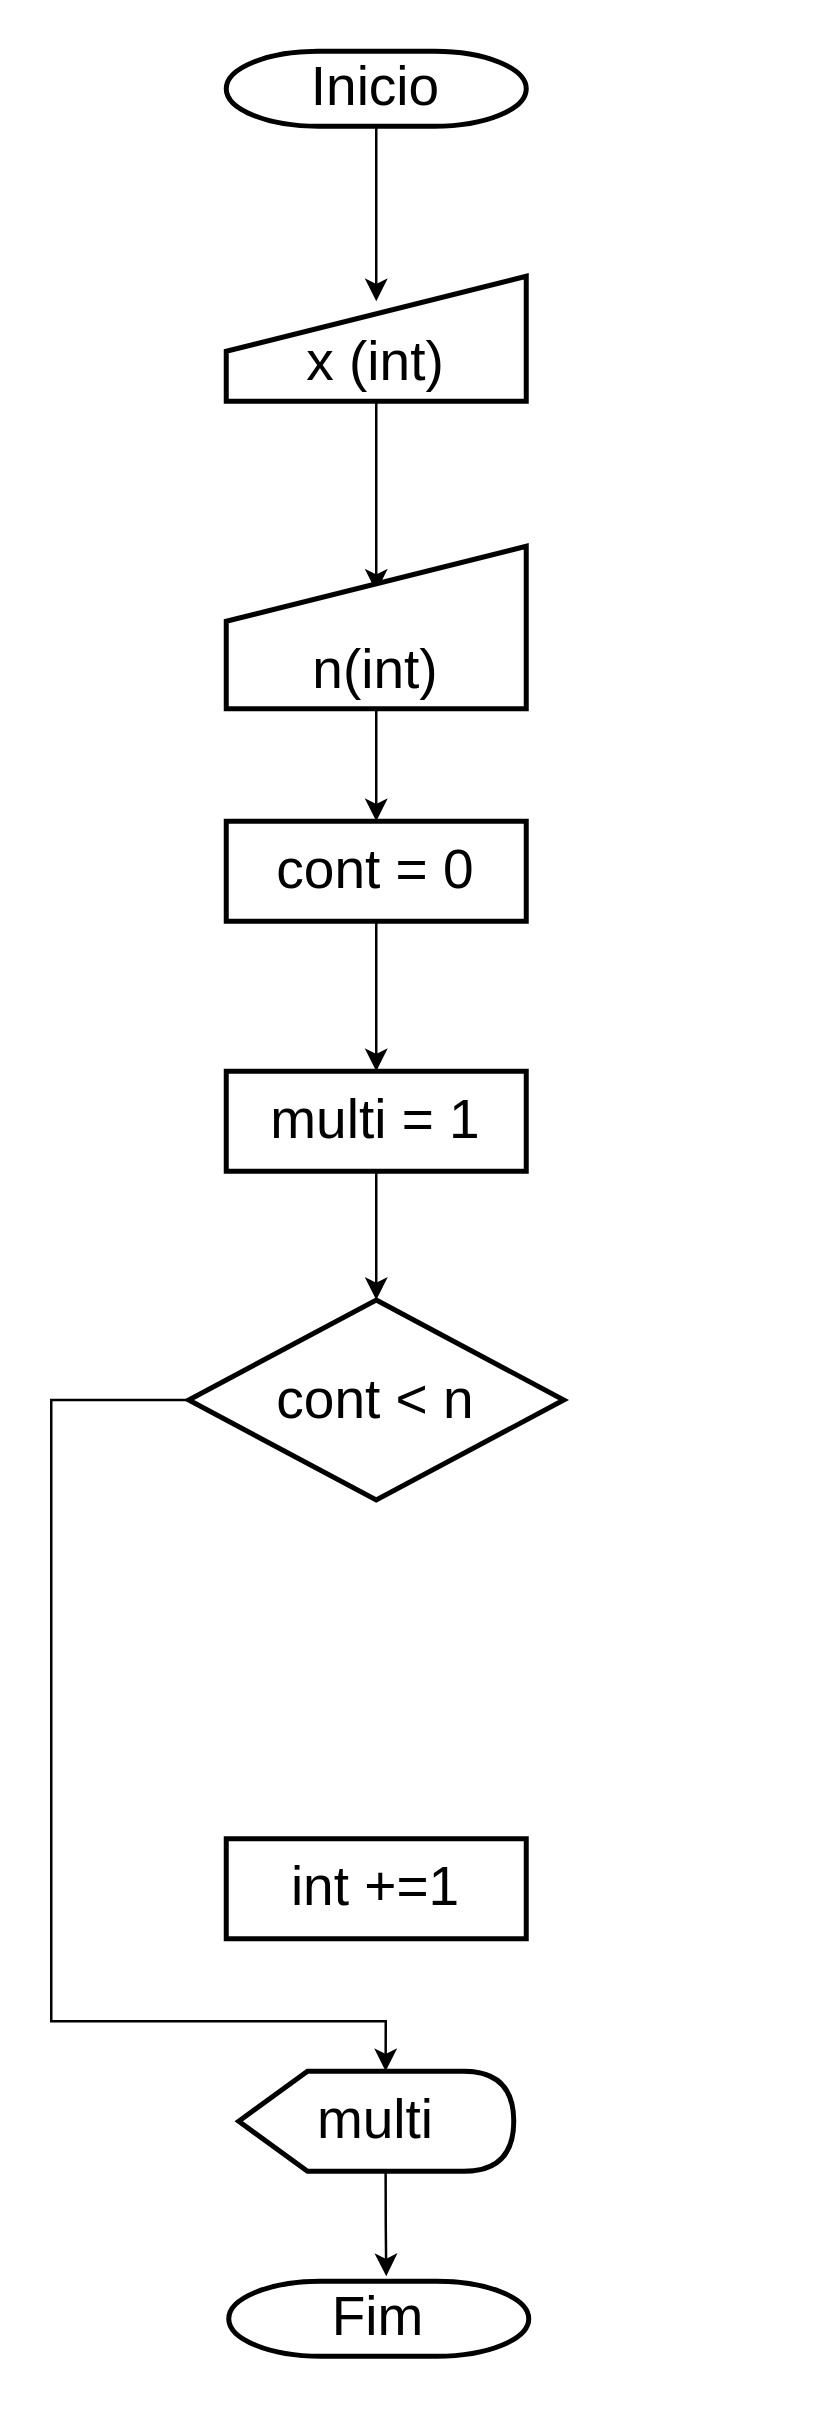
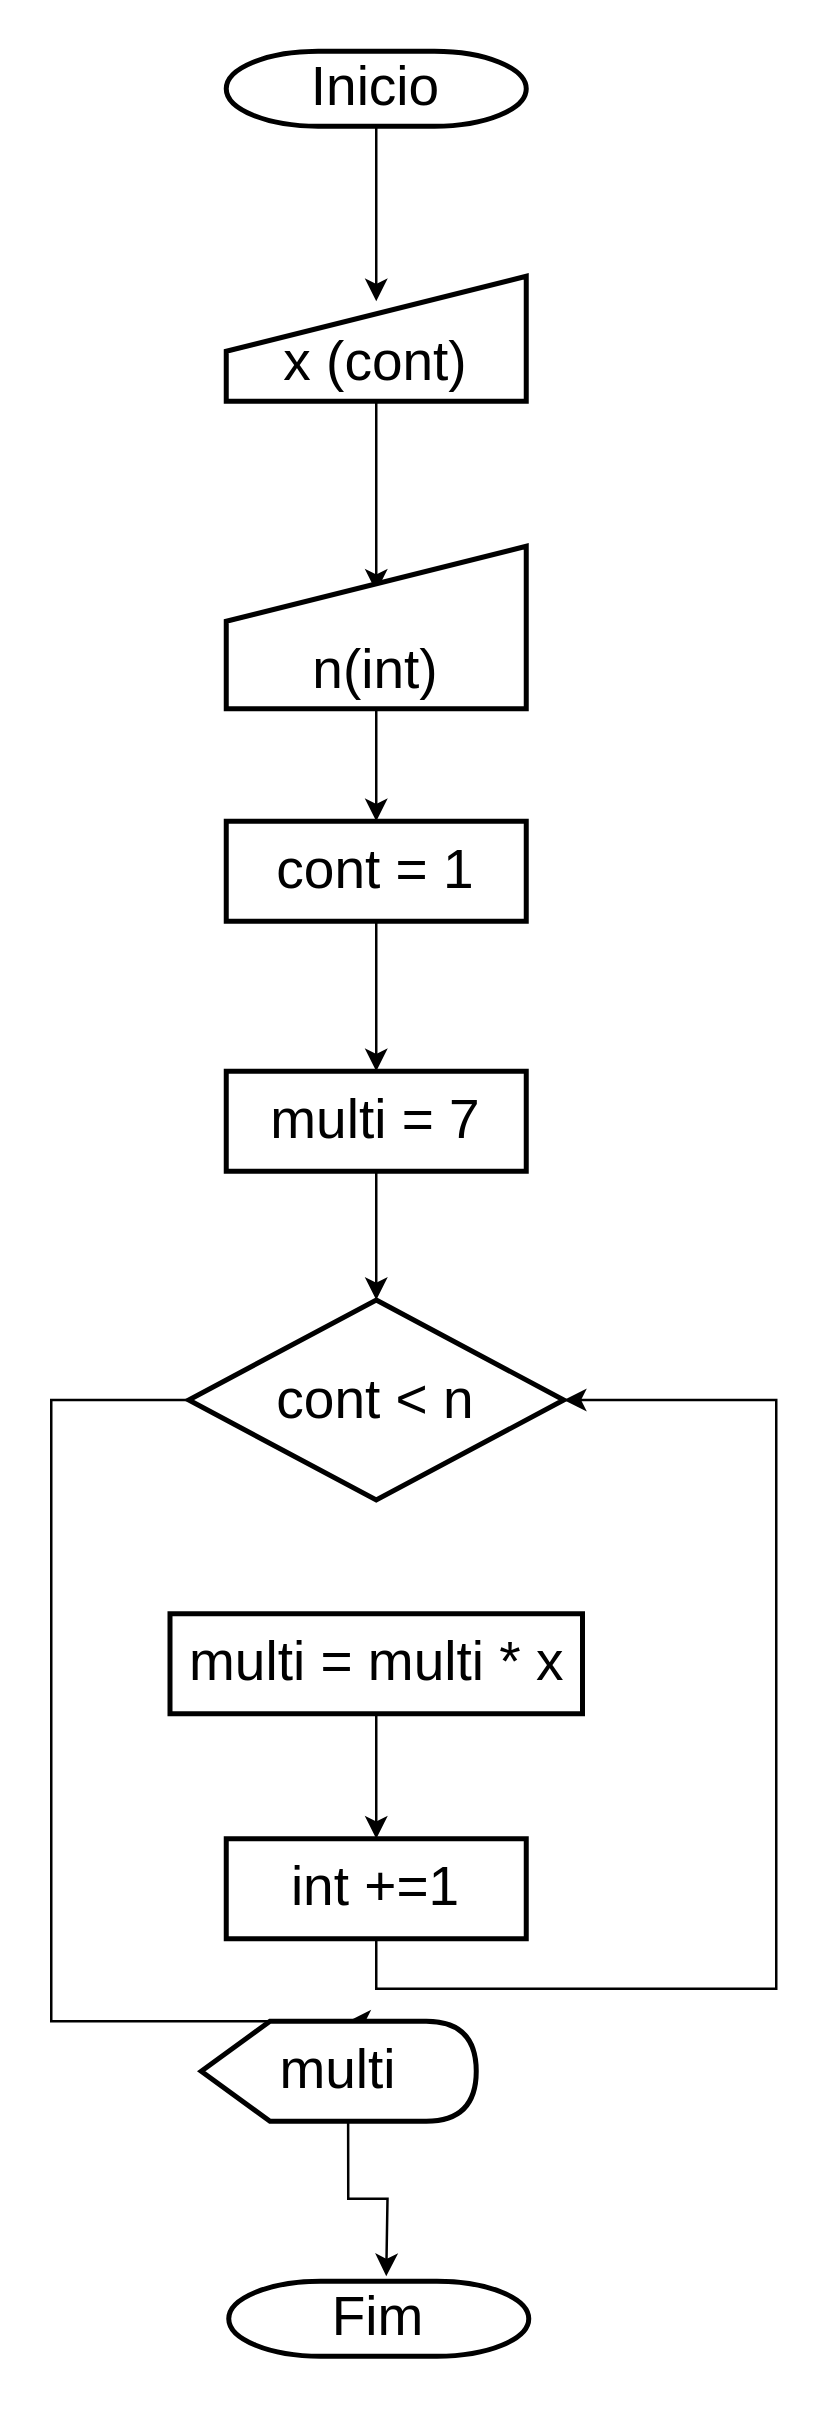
  <mxCell id="0" />
  <mxCell id="1" parent="0" />
  <mxCell id="2" style="edgeStyle=orthogonalEdgeStyle;rounded=0;orthogonalLoop=1;jettySize=auto;html=1;exitX=0.5;exitY=1;exitDx=0;exitDy=0;exitPerimeter=0;" edge="1" parent="1" source="3"><mxGeometry relative="1" as="geometry"><mxPoint x="150" y="120" as="targetPoint" /></mxGeometry></mxCell>
  <mxCell id="3" value="Inicio" style="strokeWidth=2;html=1;shape=mxgraph.flowchart.terminator;whiteSpace=wrap;fontSize=22;" vertex="1" parent="1"><mxGeometry x="90" y="20" width="120" height="30" as="geometry" /></mxCell>
  <mxCell id="4" style="edgeStyle=orthogonalEdgeStyle;rounded=0;orthogonalLoop=1;jettySize=auto;html=1;exitX=0.5;exitY=1;exitDx=0;exitDy=0;entryX=0.5;entryY=0.28;entryDx=0;entryDy=0;entryPerimeter=0;" edge="1" parent="1" source="5" target="7"><mxGeometry relative="1" as="geometry" /></mxCell>
- <mxCell id="5" value="x (int)" style="shape=manualInput;whiteSpace=wrap;html=1;strokeWidth=2;fontSize=22;verticalAlign=bottom;" vertex="1" parent="1"><mxGeometry x="90" y="110" width="120" height="50" as="geometry" /></mxCell>
+ <mxCell id="5" value="x (cont)" style="shape=manualInput;whiteSpace=wrap;html=1;strokeWidth=2;fontSize=22;verticalAlign=bottom;" vertex="1" parent="1"><mxGeometry x="90" y="110" width="120" height="50" as="geometry" /></mxCell>
  <mxCell id="6" style="edgeStyle=orthogonalEdgeStyle;rounded=0;orthogonalLoop=1;jettySize=auto;html=1;exitX=0.5;exitY=1;exitDx=0;exitDy=0;entryX=0.5;entryY=0;entryDx=0;entryDy=0;" edge="1" parent="1" source="7" target="11"><mxGeometry relative="1" as="geometry" /></mxCell>
  <mxCell id="7" value="n(int)" style="shape=manualInput;whiteSpace=wrap;html=1;strokeWidth=2;fontSize=22;verticalAlign=bottom;" vertex="1" parent="1"><mxGeometry x="90" y="218" width="120" height="65" as="geometry" /></mxCell>
  <mxCell id="8" style="edgeStyle=orthogonalEdgeStyle;rounded=0;orthogonalLoop=1;jettySize=auto;html=1;exitX=0;exitY=0.5;exitDx=0;exitDy=0;entryX=0;entryY=0;entryDx=58.75;entryDy=0;entryPerimeter=0;" edge="1" parent="1" source="9" target="19"><mxGeometry relative="1" as="geometry"><Array as="points"><mxPoint x="20" y="560" /><mxPoint x="20" y="808" /><mxPoint x="154" y="808" /></Array></mxGeometry></mxCell>
  <mxCell id="9" value="cont &amp;lt; n" style="rhombus;whiteSpace=wrap;html=1;strokeWidth=2;fontSize=22;" vertex="1" parent="1"><mxGeometry x="75" y="519.5" width="150" height="80" as="geometry" /></mxCell>
  <mxCell id="10" style="edgeStyle=orthogonalEdgeStyle;rounded=0;orthogonalLoop=1;jettySize=auto;html=1;exitX=0.5;exitY=1;exitDx=0;exitDy=0;entryX=0.5;entryY=0;entryDx=0;entryDy=0;" edge="1" parent="1" source="11" target="17"><mxGeometry relative="1" as="geometry" /></mxCell>
- <mxCell id="11" value="cont = 0" style="rounded=0;whiteSpace=wrap;html=1;strokeWidth=2;fontSize=22;" vertex="1" parent="1"><mxGeometry x="90" y="328" width="120" height="40" as="geometry" /></mxCell>
+ <mxCell id="11" value="cont = 1" style="rounded=0;whiteSpace=wrap;html=1;strokeWidth=2;fontSize=22;" vertex="1" parent="1"><mxGeometry x="90" y="328" width="120" height="40" as="geometry" /></mxCell>
+ <mxCell id="12" style="edgeStyle=orthogonalEdgeStyle;rounded=0;orthogonalLoop=1;jettySize=auto;html=1;exitX=0.5;exitY=1;exitDx=0;exitDy=0;entryX=0.5;entryY=0;entryDx=0;entryDy=0;" edge="1" parent="1" source="13" target="15"><mxGeometry relative="1" as="geometry" /></mxCell>
+ <mxCell id="13" value="multi = multi * x" style="rounded=0;whiteSpace=wrap;html=1;strokeWidth=2;fontSize=22;" vertex="1" parent="1"><mxGeometry x="67.5" y="645" width="165" height="40" as="geometry" /></mxCell>
+ <mxCell id="14" style="edgeStyle=orthogonalEdgeStyle;rounded=0;orthogonalLoop=1;jettySize=auto;html=1;exitX=0.5;exitY=1;exitDx=0;exitDy=0;entryX=1;entryY=0.5;entryDx=0;entryDy=0;" edge="1" parent="1" source="15" target="9"><mxGeometry relative="1" as="geometry"><Array as="points"><mxPoint x="150" y="795" /><mxPoint x="310" y="795" /><mxPoint x="310" y="560" /></Array></mxGeometry></mxCell>
  <mxCell id="15" value="int +=1" style="rounded=0;whiteSpace=wrap;html=1;strokeWidth=2;fontSize=22;" vertex="1" parent="1"><mxGeometry x="90" y="735" width="120" height="40" as="geometry" /></mxCell>
  <mxCell id="16" style="edgeStyle=orthogonalEdgeStyle;rounded=0;orthogonalLoop=1;jettySize=auto;html=1;exitX=0.5;exitY=1;exitDx=0;exitDy=0;entryX=0.5;entryY=0;entryDx=0;entryDy=0;" edge="1" parent="1" source="17" target="9"><mxGeometry relative="1" as="geometry" /></mxCell>
- <mxCell id="17" value="multi = 1" style="rounded=0;whiteSpace=wrap;html=1;strokeWidth=2;fontSize=22;" vertex="1" parent="1"><mxGeometry x="90" y="428" width="120" height="40" as="geometry" /></mxCell>
+ <mxCell id="17" value="multi = 7" style="rounded=0;whiteSpace=wrap;html=1;strokeWidth=2;fontSize=22;" vertex="1" parent="1"><mxGeometry x="90" y="428" width="120" height="40" as="geometry" /></mxCell>
  <mxCell id="18" style="edgeStyle=orthogonalEdgeStyle;rounded=0;orthogonalLoop=1;jettySize=auto;html=1;exitX=0;exitY=0;exitDx=58.75;exitDy=40;exitPerimeter=0;" edge="1" parent="1" source="19"><mxGeometry relative="1" as="geometry"><mxPoint x="154" y="910" as="targetPoint" /></mxGeometry></mxCell>
- <mxCell id="19" value="multi" style="shape=display;whiteSpace=wrap;html=1;strokeWidth=2;fontSize=22;" vertex="1" parent="1"><mxGeometry x="95" y="828" width="110" height="40" as="geometry" /></mxCell>
+ <mxCell id="19" value="multi" style="shape=display;whiteSpace=wrap;html=1;strokeWidth=2;fontSize=22;" vertex="1" parent="1"><mxGeometry x="80" y="808" width="110" height="40" as="geometry" /></mxCell>
  <mxCell id="20" value="Fim" style="strokeWidth=2;html=1;shape=mxgraph.flowchart.terminator;whiteSpace=wrap;fontSize=22;" vertex="1" parent="1"><mxGeometry x="91" y="912" width="120" height="30" as="geometry" /></mxCell>
